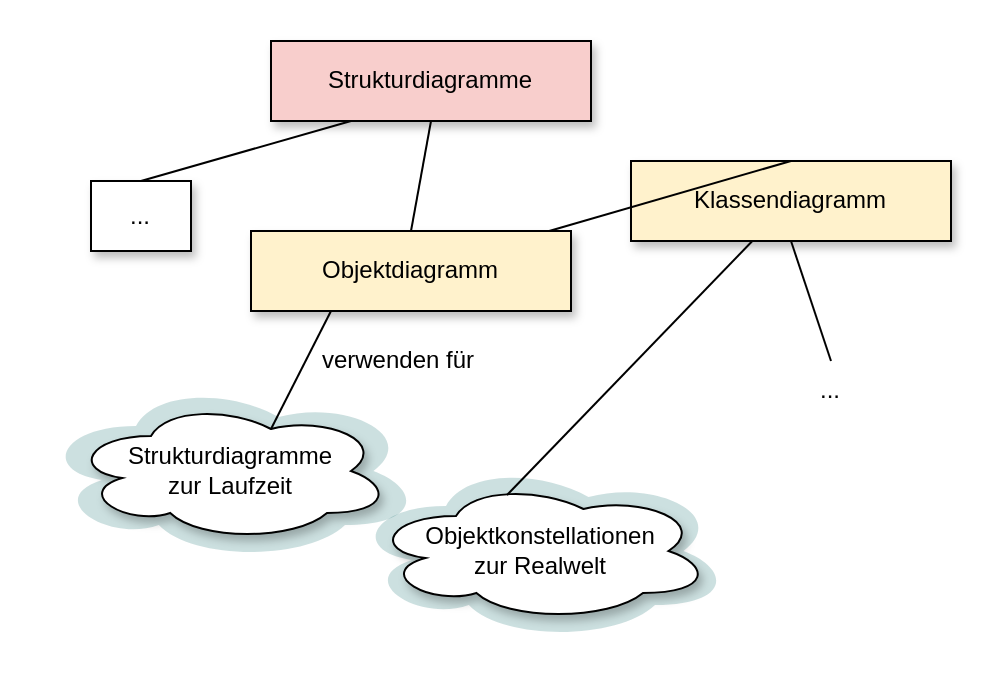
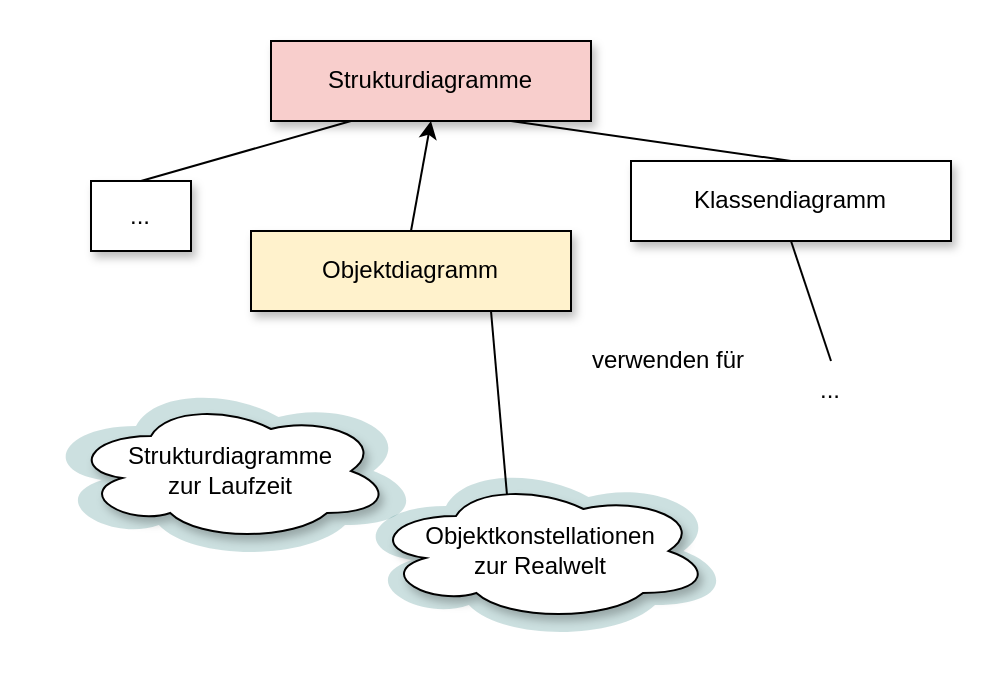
  <mxCell id="0" />
  <mxCell id="1" parent="0" />
  <mxCell id="2" value="" style="ellipse;shape=cloud;whiteSpace=wrap;html=1;fillColor=#006666;fillOpacity=20;strokeColor=none;" parent="1" vertex="1"><mxGeometry x="20" y="190" width="190" height="90" as="geometry" /></mxCell>
  <mxCell id="3" value="" style="ellipse;shape=cloud;whiteSpace=wrap;html=1;fillColor=#006666;fillOpacity=20;strokeColor=none;" parent="1" vertex="1"><mxGeometry x="175" y="230" width="190" height="90" as="geometry" /></mxCell>
  <mxCell id="4" value="Strukturdiagramme" style="rounded=0;whiteSpace=wrap;html=1;shadow=1;fillColor=#f8cecc;" parent="1" vertex="1"><mxGeometry x="135" y="20" width="160" height="40" as="geometry" /></mxCell>
  <mxCell id="5" value="Objektdiagramm" style="rounded=0;whiteSpace=wrap;html=1;shadow=1;fillColor=#fff2cc;" parent="1" vertex="1"><mxGeometry x="125" y="115" width="160" height="40" as="geometry" /></mxCell>
- <mxCell id="6" value="Klassendiagramm" style="rounded=0;whiteSpace=wrap;html=1;shadow=1;fillColor=#fff2cc;" parent="1" vertex="1"><mxGeometry x="315" y="80" width="160" height="40" as="geometry" /></mxCell>
+ <mxCell id="6" value="Klassendiagramm" style="rounded=0;whiteSpace=wrap;html=1;shadow=1;" parent="1" vertex="1"><mxGeometry x="315" y="80" width="160" height="40" as="geometry" /></mxCell>
  <mxCell id="7" value="..." style="rounded=0;whiteSpace=wrap;html=1;shadow=1;" parent="1" vertex="1"><mxGeometry x="45" y="90" width="50" height="35" as="geometry" /></mxCell>
  <mxCell id="8" value="Strukturdiagramme&lt;br&gt;zur Laufzeit" style="ellipse;shape=cloud;whiteSpace=wrap;html=1;shadow=1;" parent="1" vertex="1"><mxGeometry x="35" y="200" width="160" height="70" as="geometry" /></mxCell>
  <mxCell id="9" value="Objektkonstellationen&lt;br&gt;zur Realwelt" style="ellipse;shape=cloud;whiteSpace=wrap;html=1;shadow=1;" parent="1" vertex="1"><mxGeometry x="185" y="240" width="170" height="70" as="geometry" /></mxCell>
  <mxCell id="10" value="" style="endArrow=none;html=1;rounded=0;exitX=0.5;exitY=0;exitDx=0;exitDy=0;entryX=0.25;entryY=1;entryDx=0;entryDy=0;" parent="1" source="7" target="4" edge="1"><mxGeometry width="50" height="50" relative="1" as="geometry"><mxPoint x="405" y="220" as="sourcePoint" /><mxPoint x="205" y="90" as="targetPoint" /></mxGeometry></mxCell>
- <mxCell id="11" value="" style="endArrow=none;html=1;rounded=0;entryX=0.5;entryY=1;entryDx=0;entryDy=0;exitX=0.5;exitY=0;exitDx=0;exitDy=0;" parent="1" source="5" target="4" edge="1"><mxGeometry width="50" height="50" relative="1" as="geometry"><mxPoint x="405" y="220" as="sourcePoint" /><mxPoint x="455" y="170" as="targetPoint" /></mxGeometry></mxCell>
- <mxCell id="12" value="" style="endArrow=none;html=1;rounded=0;exitX=0.5;exitY=0;exitDx=0;exitDy=0;" parent="1" source="6" target="5" edge="1"><mxGeometry width="50" height="50" relative="1" as="geometry"><mxPoint x="405" y="220" as="sourcePoint" /><mxPoint x="455" y="170" as="targetPoint" /></mxGeometry></mxCell>
- <mxCell id="13" value="" style="endArrow=none;html=1;rounded=0;entryX=0.25;entryY=1;entryDx=0;entryDy=0;exitX=0.625;exitY=0.2;exitDx=0;exitDy=0;exitPerimeter=0;" parent="1" source="8" target="5" edge="1"><mxGeometry width="50" height="50" relative="1" as="geometry"><mxPoint x="405" y="220" as="sourcePoint" /><mxPoint x="455" y="170" as="targetPoint" /></mxGeometry></mxCell>
- <mxCell id="14" value="" style="endArrow=none;html=1;rounded=0;exitX=0.4;exitY=0.1;exitDx=0;exitDy=0;exitPerimeter=0;" parent="1" source="9" target="6" edge="1"><mxGeometry width="50" height="50" relative="1" as="geometry"><mxPoint x="405" y="220" as="sourcePoint" /><mxPoint x="455" y="170" as="targetPoint" /></mxGeometry></mxCell>
- <mxCell id="15" value="verwenden für" style="text;html=1;strokeColor=none;fillColor=none;align=center;verticalAlign=middle;whiteSpace=wrap;rounded=0;" parent="1" vertex="1"><mxGeometry x="159" y="170" width="80" height="20" as="geometry" /></mxCell>
+ <mxCell id="11" value="" style="endArrow=classic;html=1;rounded=0;entryX=0.5;entryY=1;entryDx=0;entryDy=0;exitX=0.5;exitY=0;exitDx=0;exitDy=0;" parent="1" source="5" target="4" edge="1"><mxGeometry width="50" height="50" relative="1" as="geometry"><mxPoint x="405" y="220" as="sourcePoint" /><mxPoint x="455" y="170" as="targetPoint" /></mxGeometry></mxCell>
+ <mxCell id="12" value="" style="endArrow=none;html=1;rounded=0;entryX=0.75;entryY=1;entryDx=0;entryDy=0;exitX=0.5;exitY=0;exitDx=0;exitDy=0;" parent="1" source="6" target="4" edge="1"><mxGeometry width="50" height="50" relative="1" as="geometry"><mxPoint x="405" y="220" as="sourcePoint" /><mxPoint x="455" y="170" as="targetPoint" /></mxGeometry></mxCell>
+ <mxCell id="14" value="" style="endArrow=none;html=1;rounded=0;entryX=0.75;entryY=1;entryDx=0;entryDy=0;exitX=0.4;exitY=0.1;exitDx=0;exitDy=0;exitPerimeter=0;" parent="1" source="9" target="5" edge="1"><mxGeometry width="50" height="50" relative="1" as="geometry"><mxPoint x="405" y="220" as="sourcePoint" /><mxPoint x="455" y="170" as="targetPoint" /></mxGeometry></mxCell>
+ <mxCell id="15" value="verwenden für" style="text;html=1;strokeColor=none;fillColor=none;align=center;verticalAlign=middle;whiteSpace=wrap;rounded=0;" parent="1" vertex="1"><mxGeometry x="294" y="170" width="80" height="20" as="geometry" /></mxCell>
  <mxCell id="16" value="..." style="rounded=0;whiteSpace=wrap;html=1;strokeColor=none;fillColor=none;" parent="1" vertex="1"><mxGeometry x="385" y="180" width="60" height="30" as="geometry" /></mxCell>
  <mxCell id="17" value="" style="endArrow=none;html=1;rounded=0;entryX=0.5;entryY=1;entryDx=0;entryDy=0;exitX=0.5;exitY=0;exitDx=0;exitDy=0;" parent="1" source="16" target="6" edge="1"><mxGeometry width="50" height="50" relative="1" as="geometry"><mxPoint x="605" y="185" as="sourcePoint" /><mxPoint x="655" y="135" as="targetPoint" /></mxGeometry></mxCell>
